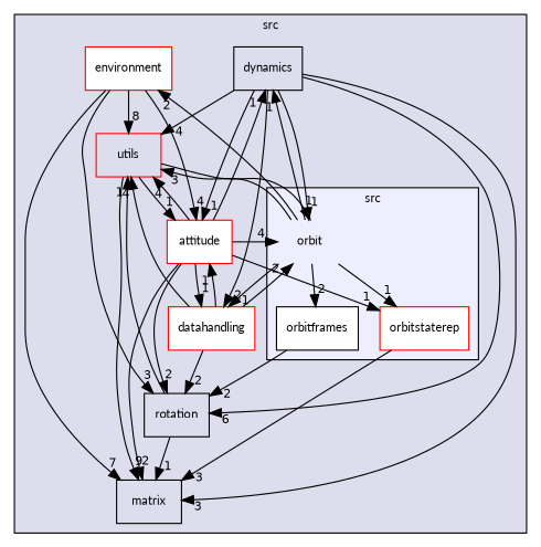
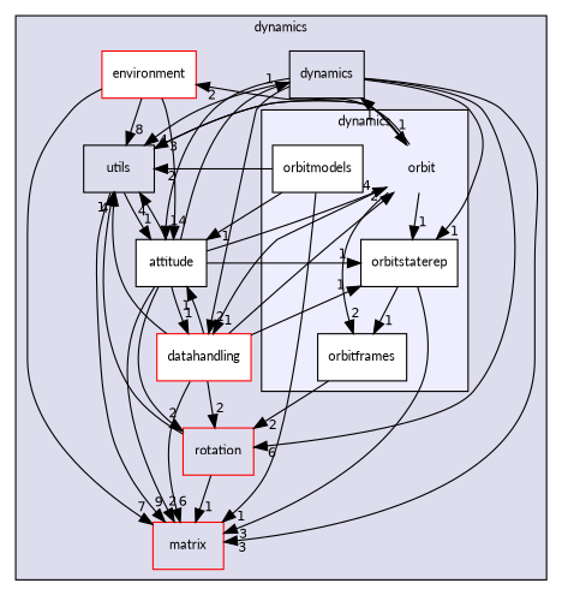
  digraph {
    compound=true
    fontname=Lato
    node [fontname=Lato fontsize=10 shape=box fillcolor=white style=filled]
    edge [headlabel=1 labeldistance=1.5 labelfontname=Helvetica labelfontsize=10 fontname=Lato]
    n1 [label=orbit shape=plaintext fillcolor="" style=""]
    n2 [label=orbitframes]
-   n4 [label=orbitstaterep color=red]
+   n3 [label=orbitmodels]
+   n4 [label=orbitstaterep]
    n5 [label=dynamics fillcolor="" style=""]
-   n6 [label=utils color=red fillcolor="" style=""]
+   n6 [label=utils fillcolor="" style=""]
    n7 [color=red label=environment]
    n8 [color=red label=datahandling]
-   n9 [label=rotation fillcolor="" style=""]
-   n10 [label=matrix fillcolor="" style=""]
-   n11 [color=red label=attitude]
+   n9 [label=rotation color=red fillcolor="" style=""]
+   n10 [label=matrix color=red fillcolor="" style=""]
+   n11 [color=black label=attitude]
    subgraph cluster_1 {
      bgcolor="#ddddee"
      fontsize=10
-     label=src
+     label=dynamics
      pencolor=black
      n5
      n6
      n7
      n8
      n9
      n10
      n11
      subgraph cluster_2 {
        bgcolor="#eeeeff"
        fontsize=10
        pencolor=black
        n1
        n2
+       n3
        n4
      }
    }
    n1 -> n2 [headlabel=2]
    n1 -> n4
    n1 -> n5
    n1 -> n6 [headlabel=3]
    n1 -> n7 [headlabel=2]
    n1 -> n8
    n2 -> n9 [headlabel=2]
+   n3 -> n6 [headlabel=2]
+   n3 -> n10
+   n3 -> n11
+   n4 -> n2
    n4 -> n10 [headlabel=3]
-   n5 -> n1
+   n5 -> n4
    n5 -> n6 [headlabel=4]
    n5 -> n8 [headlabel=2]
    n5 -> n9 [headlabel=6]
    n5 -> n10 [headlabel=3]
    n5 -> n11
    n6 -> n1
    n6 -> n10 [headlabel=9]
    n6 -> n11
    n7 -> n6 [headlabel=8]
-   n7 -> n9 [headlabel=3]
    n7 -> n10 [headlabel=7]
    n7 -> n11 [headlabel=4]
    n8 -> n1 [headlabel=2]
+   n8 -> n4
    n8 -> n6 [headlabel=4]
    n8 -> n9 [headlabel=2]
+   n8 -> n10 [headlabel=6]
    n8 -> n11
    n9 -> n6
    n9 -> n10
    n11 -> n1 [headlabel=4]
    n11 -> n4
    n11 -> n5
    n11 -> n6 [headlabel=4]
    n11 -> n8
    n11 -> n9 [headlabel=2]
    n11 -> n10 [headlabel=2]
  }
